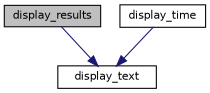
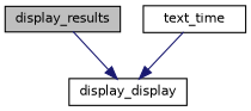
  digraph {
    rankdir=TB
    node [color=black fillcolor=white fontname=Helvetica fontsize=10 shape=record style=filled]
    edge [color=midnightblue fontname=Helvetica fontsize=10 labelfontname=Helvetica labelfontsize=10 style=solid]
    n1 [fillcolor=grey75 fontcolor=black height=0.2 label=display_results width=0.4]
-   n2 [height=0.2 label=display_text width=0.4]
-   n3 [height=0.2 label=display_time width=0.4]
+   n2 [height=0.2 label=display_display width=0.4]
+   n3 [height=0.2 label=text_time width=0.4]
    n1 -> n2
    n3 -> n2
  }
